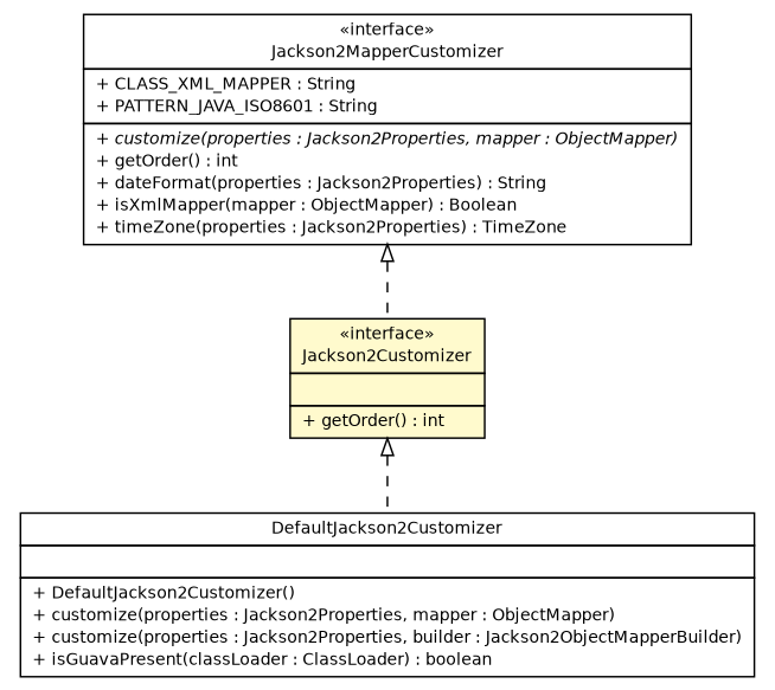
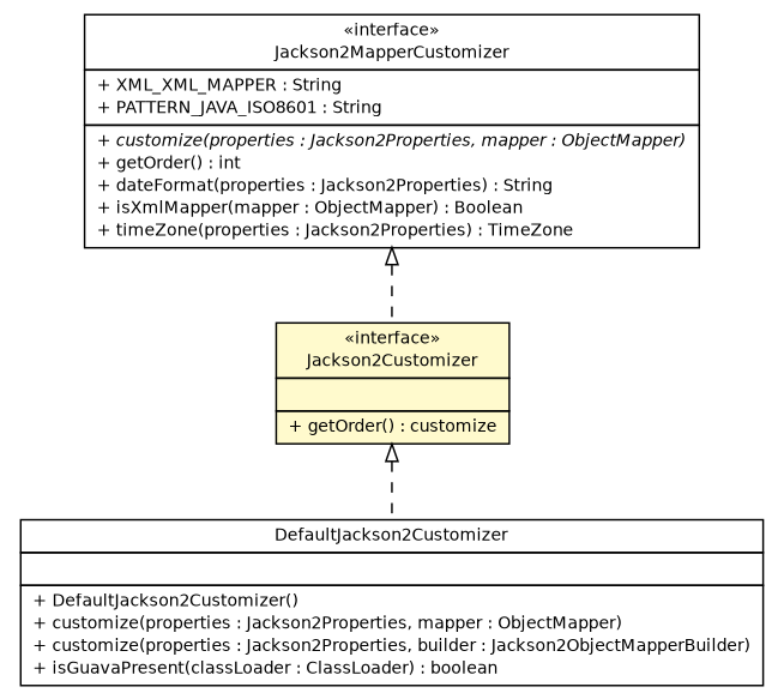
  digraph {
    nodesep=0.25
    ranksep=0.5
    node [fontcolor=black fontname=Helvetica fontsize=10.0 shape=plaintext]
    edge [arrowtail=empty dir=back fontname=Helvetica fontsize=10 headport=p labelfontname=Helvetica labelfontsize=10 style=dashed tailport=p]
-   n1 [label=<<table title="top.infra.jackson2.Jackson2Customizer" border="0" cellborder="1" cellspacing="0" cellpadding="2" port="p" bgcolor="lemonChiffon" href="./Jackson2Customizer.html"> 		<tr><td><table border="0" cellspacing="0" cellpadding="1"> <tr><td align="center" balign="center"> &#171;interface&#187; </td></tr> <tr><td align="center" balign="center"> Jackson2Customizer </td></tr> 		</table></td></tr> 		<tr><td><table border="0" cellspacing="0" cellpadding="1"> <tr><td align="left" balign="left">  </td></tr> 		</table></td></tr> 		<tr><td><table border="0" cellspacing="0" cellpadding="1"> <tr><td align="left" balign="left"> + getOrder() : int </td></tr> 		</table></td></tr> 		</table>>]
+   n1 [label=<<table title="top.infra.jackson2.Jackson2Customizer" border="0" cellborder="1" cellspacing="0" cellpadding="2" port="p" bgcolor="lemonChiffon" href="./Jackson2Customizer.html"> 		<tr><td><table border="0" cellspacing="0" cellpadding="1"> <tr><td align="center" balign="center"> &#171;interface&#187; </td></tr> <tr><td align="center" balign="center"> Jackson2Customizer </td></tr> 		</table></td></tr> 		<tr><td><table border="0" cellspacing="0" cellpadding="1"> <tr><td align="left" balign="left">  </td></tr> 		</table></td></tr> 		<tr><td><table border="0" cellspacing="0" cellpadding="1"> <tr><td align="left" balign="left"> + getOrder() : customize </td></tr> 		</table></td></tr> 		</table>>]
    n2 [label=<<table title="top.infra.jackson2.DefaultJackson2Customizer" border="0" cellborder="1" cellspacing="0" cellpadding="2" port="p" href="./DefaultJackson2Customizer.html"> 		<tr><td><table border="0" cellspacing="0" cellpadding="1"> <tr><td align="center" balign="center"> DefaultJackson2Customizer </td></tr> 		</table></td></tr> 		<tr><td><table border="0" cellspacing="0" cellpadding="1"> <tr><td align="left" balign="left">  </td></tr> 		</table></td></tr> 		<tr><td><table border="0" cellspacing="0" cellpadding="1"> <tr><td align="left" balign="left"> + DefaultJackson2Customizer() </td></tr> <tr><td align="left" balign="left"> + customize(properties : Jackson2Properties, mapper : ObjectMapper) </td></tr> <tr><td align="left" balign="left"> + customize(properties : Jackson2Properties, builder : Jackson2ObjectMapperBuilder) </td></tr> <tr><td align="left" balign="left"> + isGuavaPresent(classLoader : ClassLoader) : boolean </td></tr> 		</table></td></tr> 		</table>>]
-   n3 [label=<<table title="top.infra.jackson2.Jackson2MapperCustomizer" border="0" cellborder="1" cellspacing="0" cellpadding="2" port="p" href="./Jackson2MapperCustomizer.html"> 		<tr><td><table border="0" cellspacing="0" cellpadding="1"> <tr><td align="center" balign="center"> &#171;interface&#187; </td></tr> <tr><td align="center" balign="center"> Jackson2MapperCustomizer </td></tr> 		</table></td></tr> 		<tr><td><table border="0" cellspacing="0" cellpadding="1"> <tr><td align="left" balign="left"> + CLASS_XML_MAPPER : String </td></tr> <tr><td align="left" balign="left"> + PATTERN_JAVA_ISO8601 : String </td></tr> 		</table></td></tr> 		<tr><td><table border="0" cellspacing="0" cellpadding="1"> <tr><td align="left" balign="left"><font face="Helvetica-Oblique" point-size="10.0"> + customize(properties : Jackson2Properties, mapper : ObjectMapper) </font></td></tr> <tr><td align="left" balign="left"> + getOrder() : int </td></tr> <tr><td align="left" balign="left"> + dateFormat(properties : Jackson2Properties) : String </td></tr> <tr><td align="left" balign="left"> + isXmlMapper(mapper : ObjectMapper) : Boolean </td></tr> <tr><td align="left" balign="left"> + timeZone(properties : Jackson2Properties) : TimeZone </td></tr> 		</table></td></tr> 		</table>>]
+   n3 [label=<<table title="top.infra.jackson2.Jackson2MapperCustomizer" border="0" cellborder="1" cellspacing="0" cellpadding="2" port="p" href="./Jackson2MapperCustomizer.html"> 		<tr><td><table border="0" cellspacing="0" cellpadding="1"> <tr><td align="center" balign="center"> &#171;interface&#187; </td></tr> <tr><td align="center" balign="center"> Jackson2MapperCustomizer </td></tr> 		</table></td></tr> 		<tr><td><table border="0" cellspacing="0" cellpadding="1"> <tr><td align="left" balign="left"> + XML_XML_MAPPER : String </td></tr> <tr><td align="left" balign="left"> + PATTERN_JAVA_ISO8601 : String </td></tr> 		</table></td></tr> 		<tr><td><table border="0" cellspacing="0" cellpadding="1"> <tr><td align="left" balign="left"><font face="Helvetica-Oblique" point-size="10.0"> + customize(properties : Jackson2Properties, mapper : ObjectMapper) </font></td></tr> <tr><td align="left" balign="left"> + getOrder() : int </td></tr> <tr><td align="left" balign="left"> + dateFormat(properties : Jackson2Properties) : String </td></tr> <tr><td align="left" balign="left"> + isXmlMapper(mapper : ObjectMapper) : Boolean </td></tr> <tr><td align="left" balign="left"> + timeZone(properties : Jackson2Properties) : TimeZone </td></tr> 		</table></td></tr> 		</table>>]
    n1 -> n2
    n3 -> n1
  }
